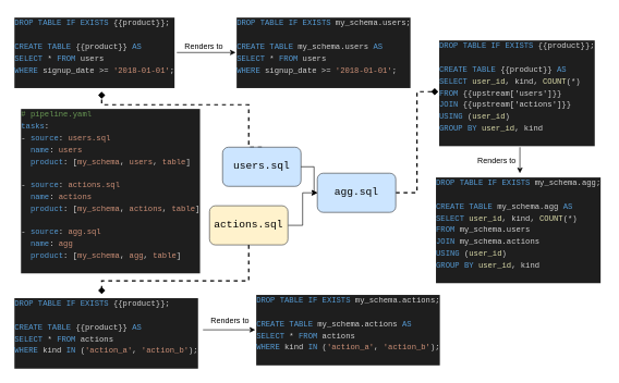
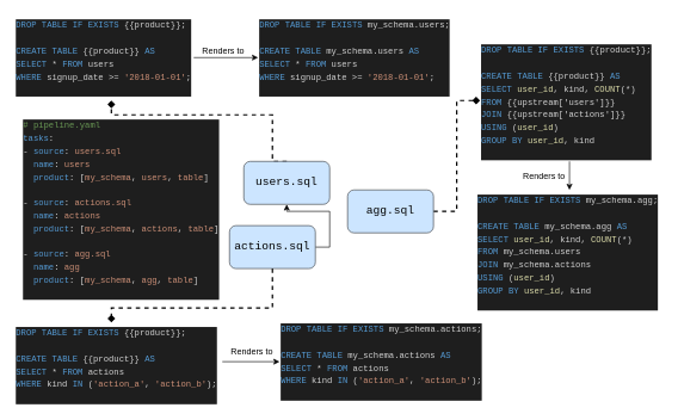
  <mxCell id="0" />
  <mxCell id="1" parent="0" />
- <mxCell id="2" style="edgeStyle=orthogonalEdgeStyle;rounded=0;orthogonalLoop=1;jettySize=auto;html=1;exitX=1;exitY=0.5;exitDx=0;exitDy=0;" parent="1" source="4" target="8" edge="1"><mxGeometry relative="1" as="geometry" /></mxCell>
+ <mxCell id="2" style="edgeStyle=orthogonalEdgeStyle;rounded=0;orthogonalLoop=1;jettySize=auto;html=1;exitX=1;exitY=0.5;exitDx=0;exitDy=0;" parent="1" source="4" target="6" edge="1"><mxGeometry relative="1" as="geometry" /></mxCell>
  <mxCell id="3" style="edgeStyle=orthogonalEdgeStyle;rounded=0;orthogonalLoop=1;jettySize=auto;html=1;exitX=0.5;exitY=1;exitDx=0;exitDy=0;dashed=1;endArrow=diamond;endFill=1;strokeWidth=2;fontSize=13;" parent="1" source="4" target="12" edge="1"><mxGeometry relative="1" as="geometry"><Array as="points"><mxPoint x="380" y="430" /><mxPoint x="155" y="430" /></Array></mxGeometry></mxCell>
- <mxCell id="4" value="actions.sql" style="rounded=1;whiteSpace=wrap;html=1;fillColor=#fff2cc;strokeColor=#36393d;fontSize=16;fontFamily=Courier New;" parent="1" vertex="1"><mxGeometry x="320" y="314.87" width="120" height="60" as="geometry" /></mxCell>
+ <mxCell id="4" value="actions.sql" style="rounded=1;whiteSpace=wrap;html=1;fillColor=#cce5ff;strokeColor=#36393d;fontSize=16;fontFamily=Courier New;" parent="1" vertex="1"><mxGeometry x="320" y="314.87" width="120" height="60" as="geometry" /></mxCell>
  <mxCell id="5" style="edgeStyle=orthogonalEdgeStyle;rounded=0;orthogonalLoop=1;jettySize=auto;html=1;exitX=0.5;exitY=0;exitDx=0;exitDy=0;endArrow=diamond;endFill=1;strokeWidth=2;fontSize=11;dashed=1;" parent="1" source="6" target="11" edge="1"><mxGeometry relative="1" as="geometry"><Array as="points"><mxPoint x="380" y="160" /><mxPoint x="155" y="160" /></Array></mxGeometry></mxCell>
  <mxCell id="6" value="users.sql" style="rounded=1;whiteSpace=wrap;html=1;fillColor=#cce5ff;strokeColor=#36393d;fontSize=16;fontFamily=Courier New;" parent="1" vertex="1"><mxGeometry x="340" y="225.12" width="120" height="60" as="geometry" /></mxCell>
  <mxCell id="7" style="edgeStyle=orthogonalEdgeStyle;rounded=0;orthogonalLoop=1;jettySize=auto;html=1;exitX=1;exitY=0.5;exitDx=0;exitDy=0;entryX=0;entryY=0.5;entryDx=0;entryDy=0;dashed=1;endArrow=diamond;endFill=1;strokeWidth=2;fontSize=13;" parent="1" source="8" target="13" edge="1"><mxGeometry relative="1" as="geometry" /></mxCell>
  <mxCell id="8" value="agg.sql" style="rounded=1;whiteSpace=wrap;html=1;fillColor=#cce5ff;strokeColor=#36393d;fontSize=16;fontFamily=Courier New;" parent="1" vertex="1"><mxGeometry x="485" y="265" width="120" height="60" as="geometry" /></mxCell>
- <mxCell id="9" style="edgeStyle=orthogonalEdgeStyle;rounded=0;orthogonalLoop=1;jettySize=auto;html=1;entryX=0;entryY=0.5;entryDx=0;entryDy=0;" parent="1" source="6" target="8" edge="1"><mxGeometry relative="1" as="geometry" /></mxCell>
  <mxCell id="10" style="edgeStyle=orthogonalEdgeStyle;rounded=0;orthogonalLoop=1;jettySize=auto;html=1;exitX=0.5;exitY=1;exitDx=0;exitDy=0;dashed=1;endArrow=diamond;endFill=1;" parent="1" edge="1"><mxGeometry relative="1" as="geometry"><mxPoint x="320" y="321.5" as="sourcePoint" /><mxPoint x="320" y="321.5" as="targetPoint" /></mxGeometry></mxCell>
  <mxCell id="11" value="&lt;meta charset=&quot;utf-8&quot;&gt;&lt;div style=&quot;color: rgb(212, 212, 212); background-color: rgb(30, 30, 30); font-family: menlo, monaco, &amp;quot;courier new&amp;quot;, monospace; font-weight: normal; font-size: 12px; line-height: 18px;&quot;&gt;&lt;div&gt;&lt;span style=&quot;color: #569cd6&quot;&gt;DROP&lt;/span&gt;&lt;span style=&quot;color: #d4d4d4&quot;&gt; &lt;/span&gt;&lt;span style=&quot;color: #569cd6&quot;&gt;TABLE&lt;/span&gt;&lt;span style=&quot;color: #d4d4d4&quot;&gt; &lt;/span&gt;&lt;span style=&quot;color: #569cd6&quot;&gt;IF&lt;/span&gt;&lt;span style=&quot;color: #d4d4d4&quot;&gt; &lt;/span&gt;&lt;span style=&quot;color: #569cd6&quot;&gt;EXISTS&lt;/span&gt;&lt;span style=&quot;color: #d4d4d4&quot;&gt; {{product}};&lt;/span&gt;&lt;/div&gt;&lt;br&gt;&lt;div&gt;&lt;span style=&quot;color: #569cd6&quot;&gt;CREATE&lt;/span&gt;&lt;span style=&quot;color: #d4d4d4&quot;&gt; &lt;/span&gt;&lt;span style=&quot;color: #569cd6&quot;&gt;TABLE&lt;/span&gt;&lt;span style=&quot;color: #d4d4d4&quot;&gt; {{product}} &lt;/span&gt;&lt;span style=&quot;color: #569cd6&quot;&gt;AS&lt;/span&gt;&lt;/div&gt;&lt;div&gt;&lt;span style=&quot;color: #569cd6&quot;&gt;SELECT&lt;/span&gt;&lt;span style=&quot;color: #d4d4d4&quot;&gt; * &lt;/span&gt;&lt;span style=&quot;color: #569cd6&quot;&gt;FROM&lt;/span&gt;&lt;span style=&quot;color: #d4d4d4&quot;&gt; users&lt;/span&gt;&lt;/div&gt;&lt;div&gt;&lt;span style=&quot;color: #569cd6&quot;&gt;WHERE&lt;/span&gt;&lt;span style=&quot;color: #d4d4d4&quot;&gt; signup_date &amp;gt;= &lt;/span&gt;&lt;span style=&quot;color: #ce9178&quot;&gt;'2018-01-01'&lt;/span&gt;&lt;span style=&quot;color: #d4d4d4&quot;&gt;;&lt;/span&gt;&lt;/div&gt;&lt;br&gt;&lt;/div&gt;" style="text;whiteSpace=wrap;html=1;" parent="1" vertex="1"><mxGeometry x="20" y="20" width="250" height="120" as="geometry" /></mxCell>
  <mxCell id="12" value="&lt;meta charset=&quot;utf-8&quot;&gt;&lt;div style=&quot;color: rgb(212, 212, 212); background-color: rgb(30, 30, 30); font-family: menlo, monaco, &amp;quot;courier new&amp;quot;, monospace; font-weight: normal; font-size: 12px; line-height: 18px;&quot;&gt;&lt;div&gt;&lt;span style=&quot;color: #569cd6&quot;&gt;DROP&lt;/span&gt;&lt;span style=&quot;color: #d4d4d4&quot;&gt; &lt;/span&gt;&lt;span style=&quot;color: #569cd6&quot;&gt;TABLE&lt;/span&gt;&lt;span style=&quot;color: #d4d4d4&quot;&gt; &lt;/span&gt;&lt;span style=&quot;color: #569cd6&quot;&gt;IF&lt;/span&gt;&lt;span style=&quot;color: #d4d4d4&quot;&gt; &lt;/span&gt;&lt;span style=&quot;color: #569cd6&quot;&gt;EXISTS&lt;/span&gt;&lt;span style=&quot;color: #d4d4d4&quot;&gt; {{product}};&lt;/span&gt;&lt;/div&gt;&lt;br&gt;&lt;div&gt;&lt;span style=&quot;color: #569cd6&quot;&gt;CREATE&lt;/span&gt;&lt;span style=&quot;color: #d4d4d4&quot;&gt; &lt;/span&gt;&lt;span style=&quot;color: #569cd6&quot;&gt;TABLE&lt;/span&gt;&lt;span style=&quot;color: #d4d4d4&quot;&gt; {{product}} &lt;/span&gt;&lt;span style=&quot;color: #569cd6&quot;&gt;AS&lt;/span&gt;&lt;/div&gt;&lt;div&gt;&lt;span style=&quot;color: #569cd6&quot;&gt;SELECT&lt;/span&gt;&lt;span style=&quot;color: #d4d4d4&quot;&gt; * &lt;/span&gt;&lt;span style=&quot;color: #569cd6&quot;&gt;FROM&lt;/span&gt;&lt;span style=&quot;color: #d4d4d4&quot;&gt; actions&lt;/span&gt;&lt;/div&gt;&lt;div&gt;&lt;span style=&quot;color: #569cd6&quot;&gt;WHERE&lt;/span&gt;&lt;span style=&quot;color: #d4d4d4&quot;&gt; kind &lt;/span&gt;&lt;span style=&quot;color: #569cd6&quot;&gt;IN&lt;/span&gt;&lt;span style=&quot;color: #d4d4d4&quot;&gt; (&lt;/span&gt;&lt;span style=&quot;color: #ce9178&quot;&gt;'action_a'&lt;/span&gt;&lt;span style=&quot;color: #d4d4d4&quot;&gt;, &lt;/span&gt;&lt;span style=&quot;color: #ce9178&quot;&gt;'action_b'&lt;/span&gt;&lt;span style=&quot;color: #d4d4d4&quot;&gt;);&lt;/span&gt;&lt;/div&gt;&lt;br&gt;&lt;/div&gt;" style="text;whiteSpace=wrap;html=1;" parent="1" vertex="1"><mxGeometry x="20" y="450" width="290" height="110" as="geometry" /></mxCell>
  <mxCell id="13" value="&lt;meta charset=&quot;utf-8&quot;&gt;&lt;div style=&quot;color: rgb(212, 212, 212); background-color: rgb(30, 30, 30); font-family: menlo, monaco, &amp;quot;courier new&amp;quot;, monospace; font-weight: normal; font-size: 12px; line-height: 18px;&quot;&gt;&lt;div&gt;&lt;span style=&quot;color: #569cd6&quot;&gt;DROP&lt;/span&gt;&lt;span style=&quot;color: #d4d4d4&quot;&gt; &lt;/span&gt;&lt;span style=&quot;color: #569cd6&quot;&gt;TABLE&lt;/span&gt;&lt;span style=&quot;color: #d4d4d4&quot;&gt; &lt;/span&gt;&lt;span style=&quot;color: #569cd6&quot;&gt;IF&lt;/span&gt;&lt;span style=&quot;color: #d4d4d4&quot;&gt; &lt;/span&gt;&lt;span style=&quot;color: #569cd6&quot;&gt;EXISTS&lt;/span&gt;&lt;span style=&quot;color: #d4d4d4&quot;&gt; {{product}};&lt;/span&gt;&lt;/div&gt;&lt;br&gt;&lt;div&gt;&lt;span style=&quot;color: #569cd6&quot;&gt;CREATE&lt;/span&gt;&lt;span style=&quot;color: #d4d4d4&quot;&gt; &lt;/span&gt;&lt;span style=&quot;color: #569cd6&quot;&gt;TABLE&lt;/span&gt;&lt;span style=&quot;color: #d4d4d4&quot;&gt; {{product}} &lt;/span&gt;&lt;span style=&quot;color: #569cd6&quot;&gt;AS&lt;/span&gt;&lt;/div&gt;&lt;div&gt;&lt;span style=&quot;color: #569cd6&quot;&gt;SELECT&lt;/span&gt;&lt;span style=&quot;color: #d4d4d4&quot;&gt; &lt;/span&gt;&lt;span style=&quot;color: #dcdcaa&quot;&gt;user_id&lt;/span&gt;&lt;span style=&quot;color: #d4d4d4&quot;&gt;, kind, &lt;/span&gt;&lt;span style=&quot;color: #dcdcaa&quot;&gt;COUNT&lt;/span&gt;&lt;span style=&quot;color: #d4d4d4&quot;&gt;(*)&lt;/span&gt;&lt;/div&gt;&lt;div&gt;&lt;span style=&quot;color: #569cd6&quot;&gt;FROM&lt;/span&gt;&lt;span style=&quot;color: #d4d4d4&quot;&gt; {{upstream['users']}}&lt;/span&gt;&lt;/div&gt;&lt;div&gt;&lt;span style=&quot;color: #569cd6&quot;&gt;JOIN&lt;/span&gt;&lt;span style=&quot;color: #d4d4d4&quot;&gt; {{upstream['actions']}}&lt;/span&gt;&lt;/div&gt;&lt;div&gt;&lt;span style=&quot;color: #569cd6&quot;&gt;USING&lt;/span&gt;&lt;span style=&quot;color: #d4d4d4&quot;&gt;  (&lt;/span&gt;&lt;span style=&quot;color: #dcdcaa&quot;&gt;user_id&lt;/span&gt;&lt;span style=&quot;color: #d4d4d4&quot;&gt;)&lt;/span&gt;&lt;/div&gt;&lt;div&gt;&lt;span style=&quot;color: #569cd6&quot;&gt;GROUP BY&lt;/span&gt;&lt;span style=&quot;color: #d4d4d4&quot;&gt; &lt;/span&gt;&lt;span style=&quot;color: #dcdcaa&quot;&gt;user_id&lt;/span&gt;&lt;span style=&quot;color: #d4d4d4&quot;&gt;, kind&lt;/span&gt;&lt;/div&gt;&lt;br&gt;&lt;/div&gt;" style="text;whiteSpace=wrap;html=1;" parent="1" vertex="1"><mxGeometry x="670" y="54.87" width="250" height="170.25" as="geometry" /></mxCell>
  <mxCell id="14" value="&lt;meta charset=&quot;utf-8&quot;&gt;&lt;div style=&quot;color: rgb(212, 212, 212); background-color: rgb(30, 30, 30); font-family: menlo, monaco, &amp;quot;courier new&amp;quot;, monospace; font-weight: normal; font-size: 12px; line-height: 18px;&quot;&gt;&lt;div&gt;&lt;span style=&quot;color: #569cd6&quot;&gt;DROP&lt;/span&gt;&lt;span style=&quot;color: #d4d4d4&quot;&gt; &lt;/span&gt;&lt;span style=&quot;color: #569cd6&quot;&gt;TABLE&lt;/span&gt;&lt;span style=&quot;color: #d4d4d4&quot;&gt; &lt;/span&gt;&lt;span style=&quot;color: #569cd6&quot;&gt;IF&lt;/span&gt;&lt;span style=&quot;color: #d4d4d4&quot;&gt; &lt;/span&gt;&lt;span style=&quot;color: #569cd6&quot;&gt;EXISTS&lt;/span&gt;&lt;span style=&quot;color: #d4d4d4&quot;&gt; my_schema.users;&lt;/span&gt;&lt;/div&gt;&lt;br&gt;&lt;div&gt;&lt;span style=&quot;color: #569cd6&quot;&gt;CREATE&lt;/span&gt;&lt;span style=&quot;color: #d4d4d4&quot;&gt; &lt;/span&gt;&lt;span style=&quot;color: #569cd6&quot;&gt;TABLE&lt;/span&gt;&lt;span style=&quot;color: #d4d4d4&quot;&gt; my_schema.users &lt;/span&gt;&lt;span style=&quot;color: #569cd6&quot;&gt;AS&lt;/span&gt;&lt;/div&gt;&lt;div&gt;&lt;span style=&quot;color: #569cd6&quot;&gt;SELECT&lt;/span&gt;&lt;span style=&quot;color: #d4d4d4&quot;&gt; * &lt;/span&gt;&lt;span style=&quot;color: #569cd6&quot;&gt;FROM&lt;/span&gt;&lt;span style=&quot;color: #d4d4d4&quot;&gt; users&lt;/span&gt;&lt;/div&gt;&lt;div&gt;&lt;span style=&quot;color: #569cd6&quot;&gt;WHERE&lt;/span&gt;&lt;span style=&quot;color: #d4d4d4&quot;&gt; signup_date &amp;gt;= &lt;/span&gt;&lt;span style=&quot;color: #ce9178&quot;&gt;'2018-01-01'&lt;/span&gt;&lt;span style=&quot;color: #d4d4d4&quot;&gt;;&lt;/span&gt;&lt;/div&gt;&lt;br&gt;&lt;/div&gt;" style="text;whiteSpace=wrap;html=1;" parent="1" vertex="1"><mxGeometry x="360" y="20" width="290" height="120" as="geometry" /></mxCell>
  <mxCell id="15" value="" style="endArrow=classic;html=1;exitX=1;exitY=0.5;exitDx=0;exitDy=0;entryX=0;entryY=0.5;entryDx=0;entryDy=0;" parent="1" source="11" target="14" edge="1"><mxGeometry relative="1" as="geometry"><mxPoint x="280" y="240" as="sourcePoint" /><mxPoint x="380" y="240" as="targetPoint" /></mxGeometry></mxCell>
  <mxCell id="16" value="Renders to" style="edgeLabel;resizable=0;html=1;align=center;verticalAlign=middle;fontSize=12;labelBackgroundColor=none;" parent="15" connectable="0" vertex="1"><mxGeometry relative="1" as="geometry"><mxPoint x="-5" y="-10" as="offset" /></mxGeometry></mxCell>
  <mxCell id="17" value="&lt;meta charset=&quot;utf-8&quot;&gt;&lt;div style=&quot;color: rgb(212, 212, 212); background-color: rgb(30, 30, 30); font-family: menlo, monaco, &amp;quot;courier new&amp;quot;, monospace; font-weight: normal; font-size: 12px; line-height: 18px;&quot;&gt;&lt;div&gt;&lt;span style=&quot;color: #569cd6&quot;&gt;DROP&lt;/span&gt;&lt;span style=&quot;color: #d4d4d4&quot;&gt; &lt;/span&gt;&lt;span style=&quot;color: #569cd6&quot;&gt;TABLE&lt;/span&gt;&lt;span style=&quot;color: #d4d4d4&quot;&gt; &lt;/span&gt;&lt;span style=&quot;color: #569cd6&quot;&gt;IF&lt;/span&gt;&lt;span style=&quot;color: #d4d4d4&quot;&gt; &lt;/span&gt;&lt;span style=&quot;color: #569cd6&quot;&gt;EXISTS&lt;/span&gt;&lt;span style=&quot;color: #d4d4d4&quot;&gt; my_schema.actions;&lt;/span&gt;&lt;/div&gt;&lt;br&gt;&lt;div&gt;&lt;span style=&quot;color: #569cd6&quot;&gt;CREATE&lt;/span&gt;&lt;span style=&quot;color: #d4d4d4&quot;&gt; &lt;/span&gt;&lt;span style=&quot;color: #569cd6&quot;&gt;TABLE&lt;/span&gt;&lt;span style=&quot;color: #d4d4d4&quot;&gt; my_schema.actions &lt;/span&gt;&lt;span style=&quot;color: #569cd6&quot;&gt;AS&lt;/span&gt;&lt;/div&gt;&lt;div&gt;&lt;span style=&quot;color: #569cd6&quot;&gt;SELECT&lt;/span&gt;&lt;span style=&quot;color: #d4d4d4&quot;&gt; * &lt;/span&gt;&lt;span style=&quot;color: #569cd6&quot;&gt;FROM&lt;/span&gt;&lt;span style=&quot;color: #d4d4d4&quot;&gt; actions&lt;/span&gt;&lt;/div&gt;&lt;div&gt;&lt;span style=&quot;color: #569cd6&quot;&gt;WHERE&lt;/span&gt;&lt;span style=&quot;color: #d4d4d4&quot;&gt; kind &lt;/span&gt;&lt;span style=&quot;color: #569cd6&quot;&gt;IN&lt;/span&gt;&lt;span style=&quot;color: #d4d4d4&quot;&gt; (&lt;/span&gt;&lt;span style=&quot;color: #ce9178&quot;&gt;'action_a'&lt;/span&gt;&lt;span style=&quot;color: #d4d4d4&quot;&gt;, &lt;/span&gt;&lt;span style=&quot;color: #ce9178&quot;&gt;'action_b'&lt;/span&gt;&lt;span style=&quot;color: #d4d4d4&quot;&gt;);&lt;/span&gt;&lt;/div&gt;&lt;br&gt;&lt;/div&gt;" style="text;whiteSpace=wrap;html=1;fontSize=13;" parent="1" vertex="1"><mxGeometry x="390" y="445" width="290" height="120" as="geometry" /></mxCell>
  <mxCell id="18" value="" style="endArrow=classic;html=1;fontSize=13;entryX=0;entryY=0.5;entryDx=0;entryDy=0;" parent="1" source="12" target="17" edge="1"><mxGeometry relative="1" as="geometry"><mxPoint x="160" y="240" as="sourcePoint" /><mxPoint x="260" y="240" as="targetPoint" /></mxGeometry></mxCell>
  <mxCell id="19" value="Renders to" style="edgeLabel;resizable=0;html=1;align=center;verticalAlign=middle;fontSize=12;labelBackgroundColor=none;" parent="18" connectable="0" vertex="1"><mxGeometry relative="1" as="geometry"><mxPoint y="-15" as="offset" /></mxGeometry></mxCell>
  <mxCell id="20" value="&lt;meta charset=&quot;utf-8&quot;&gt;&lt;div style=&quot;color: rgb(212, 212, 212); background-color: rgb(30, 30, 30); font-family: menlo, monaco, &amp;quot;courier new&amp;quot;, monospace; font-weight: normal; font-size: 12px; line-height: 18px;&quot;&gt;&lt;div&gt;&lt;span style=&quot;color: #569cd6&quot;&gt;DROP&lt;/span&gt;&lt;span style=&quot;color: #d4d4d4&quot;&gt; &lt;/span&gt;&lt;span style=&quot;color: #569cd6&quot;&gt;TABLE&lt;/span&gt;&lt;span style=&quot;color: #d4d4d4&quot;&gt; &lt;/span&gt;&lt;span style=&quot;color: #569cd6&quot;&gt;IF&lt;/span&gt;&lt;span style=&quot;color: #d4d4d4&quot;&gt; &lt;/span&gt;&lt;span style=&quot;color: #569cd6&quot;&gt;EXISTS&lt;/span&gt;&lt;span style=&quot;color: #d4d4d4&quot;&gt; my_schema.agg;&lt;/span&gt;&lt;/div&gt;&lt;br&gt;&lt;div&gt;&lt;span style=&quot;color: #569cd6&quot;&gt;CREATE&lt;/span&gt;&lt;span style=&quot;color: #d4d4d4&quot;&gt; &lt;/span&gt;&lt;span style=&quot;color: #569cd6&quot;&gt;TABLE&lt;/span&gt;&lt;span style=&quot;color: #d4d4d4&quot;&gt; my_schema.agg &lt;/span&gt;&lt;span style=&quot;color: #569cd6&quot;&gt;AS&lt;/span&gt;&lt;/div&gt;&lt;div&gt;&lt;span style=&quot;color: #569cd6&quot;&gt;SELECT&lt;/span&gt;&lt;span style=&quot;color: #d4d4d4&quot;&gt; &lt;/span&gt;&lt;span style=&quot;color: #dcdcaa&quot;&gt;user_id&lt;/span&gt;&lt;span style=&quot;color: #d4d4d4&quot;&gt;, kind, &lt;/span&gt;&lt;span style=&quot;color: #dcdcaa&quot;&gt;COUNT&lt;/span&gt;&lt;span style=&quot;color: #d4d4d4&quot;&gt;(*)&lt;/span&gt;&lt;/div&gt;&lt;div&gt;&lt;span style=&quot;color: #569cd6&quot;&gt;FROM&lt;/span&gt;&lt;span style=&quot;color: #d4d4d4&quot;&gt; my_schema.users&lt;/span&gt;&lt;/div&gt;&lt;div&gt;&lt;span style=&quot;color: #569cd6&quot;&gt;JOIN&lt;/span&gt;&lt;span style=&quot;color: #d4d4d4&quot;&gt; my_schema.actions&lt;/span&gt;&lt;/div&gt;&lt;div&gt;&lt;span style=&quot;color: #569cd6&quot;&gt;USING&lt;/span&gt;&lt;span style=&quot;color: #d4d4d4&quot;&gt;  (&lt;/span&gt;&lt;span style=&quot;color: #dcdcaa&quot;&gt;user_id&lt;/span&gt;&lt;span style=&quot;color: #d4d4d4&quot;&gt;)&lt;/span&gt;&lt;/div&gt;&lt;div&gt;&lt;span style=&quot;color: #569cd6&quot;&gt;GROUP BY&lt;/span&gt;&lt;span style=&quot;color: #d4d4d4&quot;&gt; &lt;/span&gt;&lt;span style=&quot;color: #dcdcaa&quot;&gt;user_id&lt;/span&gt;&lt;span style=&quot;color: #d4d4d4&quot;&gt;, kind&lt;/span&gt;&lt;/div&gt;&lt;br&gt;&lt;/div&gt;" style="text;whiteSpace=wrap;html=1;fontSize=13;" parent="1" vertex="1"><mxGeometry x="665" y="265" width="260" height="170.25" as="geometry" /></mxCell>
  <mxCell id="21" value="" style="endArrow=classic;html=1;strokeWidth=1;fontSize=13;" parent="1" source="13" target="20" edge="1"><mxGeometry relative="1" as="geometry"><mxPoint x="670" y="240" as="sourcePoint" /><mxPoint x="770" y="240" as="targetPoint" /></mxGeometry></mxCell>
  <mxCell id="22" value="&lt;font style=&quot;font-size: 12px;&quot;&gt;Renders to&amp;nbsp;&lt;/font&gt;" style="edgeLabel;resizable=0;html=1;align=center;verticalAlign=middle;fontSize=12;labelBackgroundColor=none;" parent="21" connectable="0" vertex="1"><mxGeometry relative="1" as="geometry"><mxPoint x="-35" as="offset" /></mxGeometry></mxCell>
  <mxCell id="23" value="&lt;div style=&quot;color: rgb(212 , 212 , 212) ; background-color: rgb(30 , 30 , 30) ; font-family: &amp;#34;menlo&amp;#34; , &amp;#34;monaco&amp;#34; , &amp;#34;courier new&amp;#34; , monospace ; font-weight: normal ; font-size: 12px ; line-height: 18px&quot;&gt;&lt;div&gt;&lt;span style=&quot;color: #6a9955&quot;&gt;# pipeline.yaml&lt;/span&gt;&lt;/div&gt;&lt;div&gt;&lt;span style=&quot;color: #569cd6&quot;&gt;tasks&lt;/span&gt;&lt;span style=&quot;color: #d4d4d4&quot;&gt;:&lt;/span&gt;&lt;/div&gt;&lt;div&gt;&lt;span style=&quot;color: #d4d4d4&quot;&gt;  - &lt;/span&gt;&lt;span style=&quot;color: #569cd6&quot;&gt;source&lt;/span&gt;&lt;span style=&quot;color: #d4d4d4&quot;&gt;: &lt;/span&gt;&lt;span style=&quot;color: #ce9178&quot;&gt;users.sql&lt;/span&gt;&lt;/div&gt;&lt;div&gt;&lt;span style=&quot;color: #d4d4d4&quot;&gt;&lt;/span&gt;&lt;span style=&quot;color: #569cd6&quot;&gt;&amp;nbsp; name&lt;/span&gt;&lt;span style=&quot;color: #d4d4d4&quot;&gt;: &lt;/span&gt;&lt;span style=&quot;color: #ce9178&quot;&gt;users&lt;/span&gt;&lt;/div&gt;&lt;div&gt;&lt;span style=&quot;color: #d4d4d4&quot;&gt;&lt;/span&gt;&lt;span style=&quot;color: #569cd6&quot;&gt;&amp;nbsp; product&lt;/span&gt;&lt;span style=&quot;color: #d4d4d4&quot;&gt;: [&lt;/span&gt;&lt;span style=&quot;color: #ce9178&quot;&gt;my_schema&lt;/span&gt;&lt;span style=&quot;color: #d4d4d4&quot;&gt;, &lt;/span&gt;&lt;span style=&quot;color: #ce9178&quot;&gt;users&lt;/span&gt;&lt;span style=&quot;color: #d4d4d4&quot;&gt;, &lt;/span&gt;&lt;span style=&quot;color: #ce9178&quot;&gt;table&lt;/span&gt;&lt;span style=&quot;color: #d4d4d4&quot;&gt;]&lt;/span&gt;&lt;/div&gt;&lt;br&gt;&lt;div&gt;&lt;span style=&quot;color: #d4d4d4&quot;&gt;  - &lt;/span&gt;&lt;span style=&quot;color: #569cd6&quot;&gt;source&lt;/span&gt;&lt;span style=&quot;color: #d4d4d4&quot;&gt;: &lt;/span&gt;&lt;span style=&quot;color: #ce9178&quot;&gt;actions.sql&lt;/span&gt;&lt;/div&gt;&lt;div&gt;&lt;span style=&quot;color: #d4d4d4&quot;&gt;&lt;/span&gt;&lt;span style=&quot;color: #569cd6&quot;&gt;&amp;nbsp; name&lt;/span&gt;&lt;span style=&quot;color: #d4d4d4&quot;&gt;: &lt;/span&gt;&lt;span style=&quot;color: #ce9178&quot;&gt;actions&lt;/span&gt;&lt;/div&gt;&lt;div&gt;&lt;span style=&quot;color: #d4d4d4&quot;&gt;&lt;/span&gt;&lt;span style=&quot;color: #569cd6&quot;&gt;&amp;nbsp; product&lt;/span&gt;&lt;span style=&quot;color: #d4d4d4&quot;&gt;: [&lt;/span&gt;&lt;span style=&quot;color: #ce9178&quot;&gt;my_schema&lt;/span&gt;&lt;span style=&quot;color: #d4d4d4&quot;&gt;, &lt;/span&gt;&lt;span style=&quot;color: #ce9178&quot;&gt;actions&lt;/span&gt;&lt;span style=&quot;color: #d4d4d4&quot;&gt;, &lt;/span&gt;&lt;span style=&quot;color: #ce9178&quot;&gt;table&lt;/span&gt;&lt;span style=&quot;color: #d4d4d4&quot;&gt;]&lt;/span&gt;&lt;/div&gt;&lt;br&gt;&lt;div&gt;&lt;span style=&quot;color: #d4d4d4&quot;&gt;  - &lt;/span&gt;&lt;span style=&quot;color: #569cd6&quot;&gt;source&lt;/span&gt;&lt;span style=&quot;color: #d4d4d4&quot;&gt;: &lt;/span&gt;&lt;span style=&quot;color: #ce9178&quot;&gt;agg.sql&lt;/span&gt;&lt;/div&gt;&lt;div&gt;&lt;span style=&quot;color: #d4d4d4&quot;&gt;&lt;/span&gt;&lt;span style=&quot;color: #569cd6&quot;&gt;&amp;nbsp; name&lt;/span&gt;&lt;span style=&quot;color: #d4d4d4&quot;&gt;: &lt;/span&gt;&lt;span style=&quot;color: #ce9178&quot;&gt;agg&lt;/span&gt;&lt;/div&gt;&lt;div&gt;&lt;span style=&quot;color: #d4d4d4&quot;&gt;&lt;/span&gt;&lt;span style=&quot;color: #569cd6&quot;&gt;&amp;nbsp; product&lt;/span&gt;&lt;span style=&quot;color: #d4d4d4&quot;&gt;: [&lt;/span&gt;&lt;span style=&quot;color: #ce9178&quot;&gt;my_schema&lt;/span&gt;&lt;span style=&quot;color: #d4d4d4&quot;&gt;, &lt;/span&gt;&lt;span style=&quot;color: #ce9178&quot;&gt;agg&lt;/span&gt;&lt;span style=&quot;color: #d4d4d4&quot;&gt;, &lt;/span&gt;&lt;span style=&quot;color: #ce9178&quot;&gt;table&lt;/span&gt;&lt;span style=&quot;color: #d4d4d4&quot;&gt;]&lt;/span&gt;&lt;/div&gt;&lt;div&gt;&lt;span style=&quot;color: #d4d4d4&quot;&gt;&lt;br&gt;&lt;/span&gt;&lt;/div&gt;&lt;/div&gt;" style="text;whiteSpace=wrap;html=1;fontSize=11;" parent="1" vertex="1"><mxGeometry x="30" y="160" width="290" height="270" as="geometry" /></mxCell>
